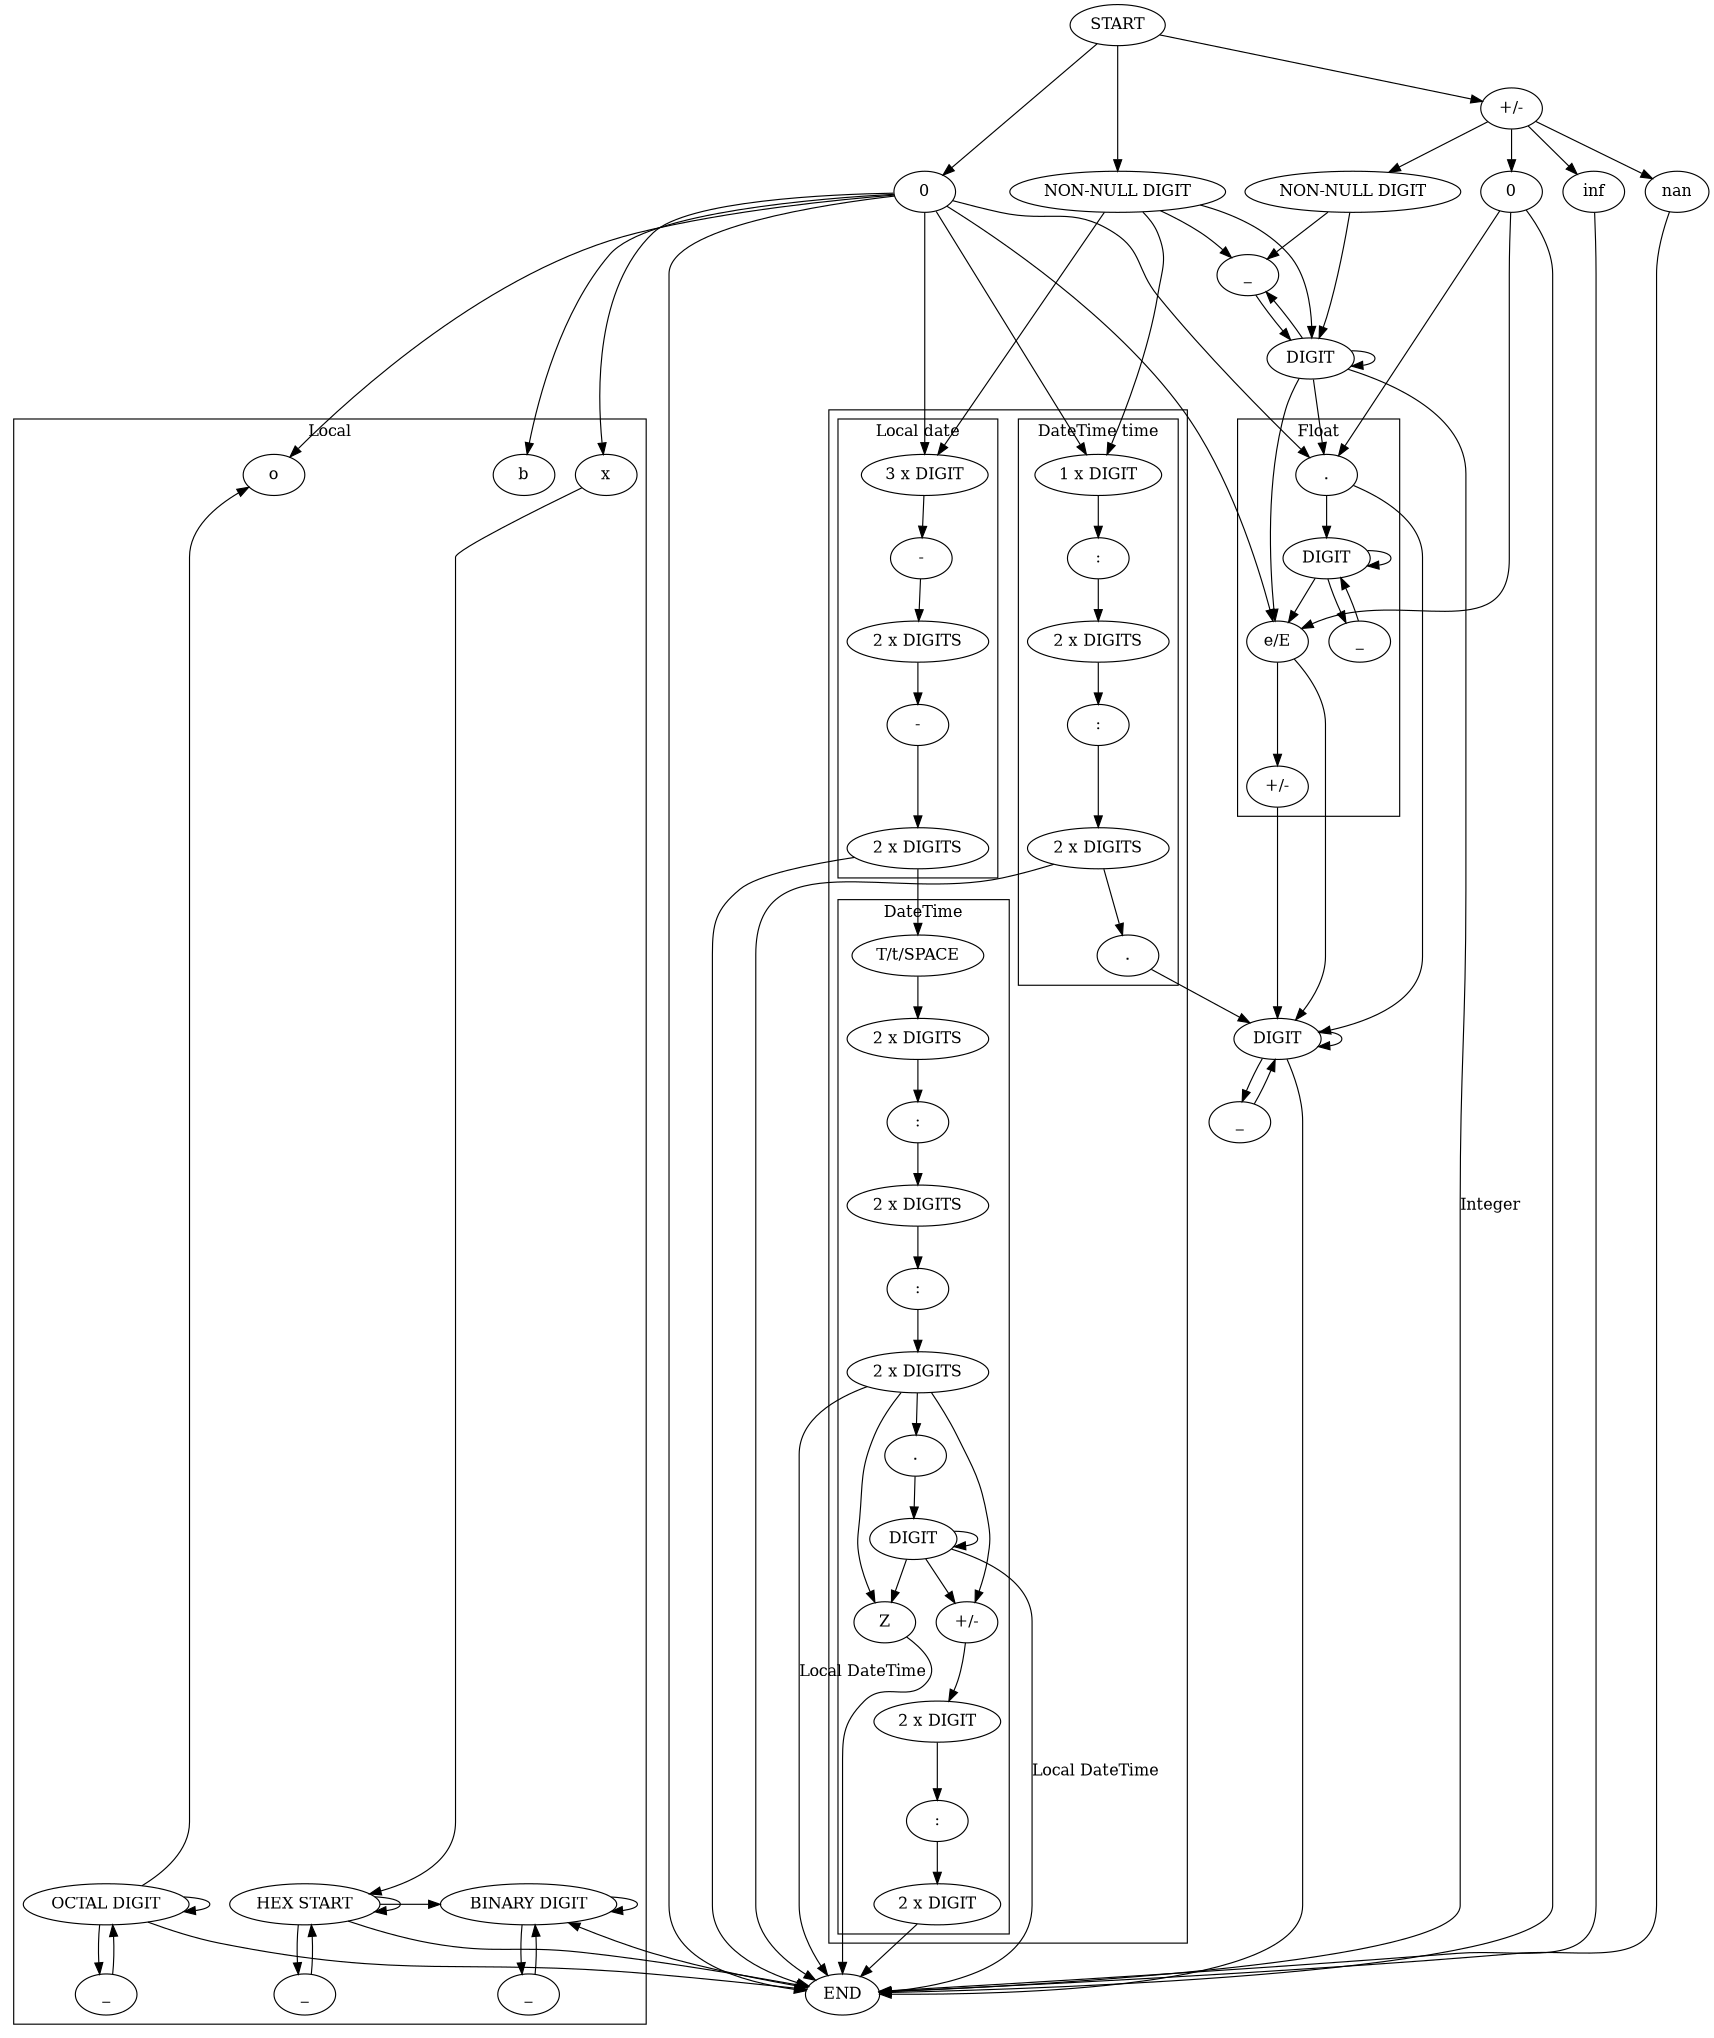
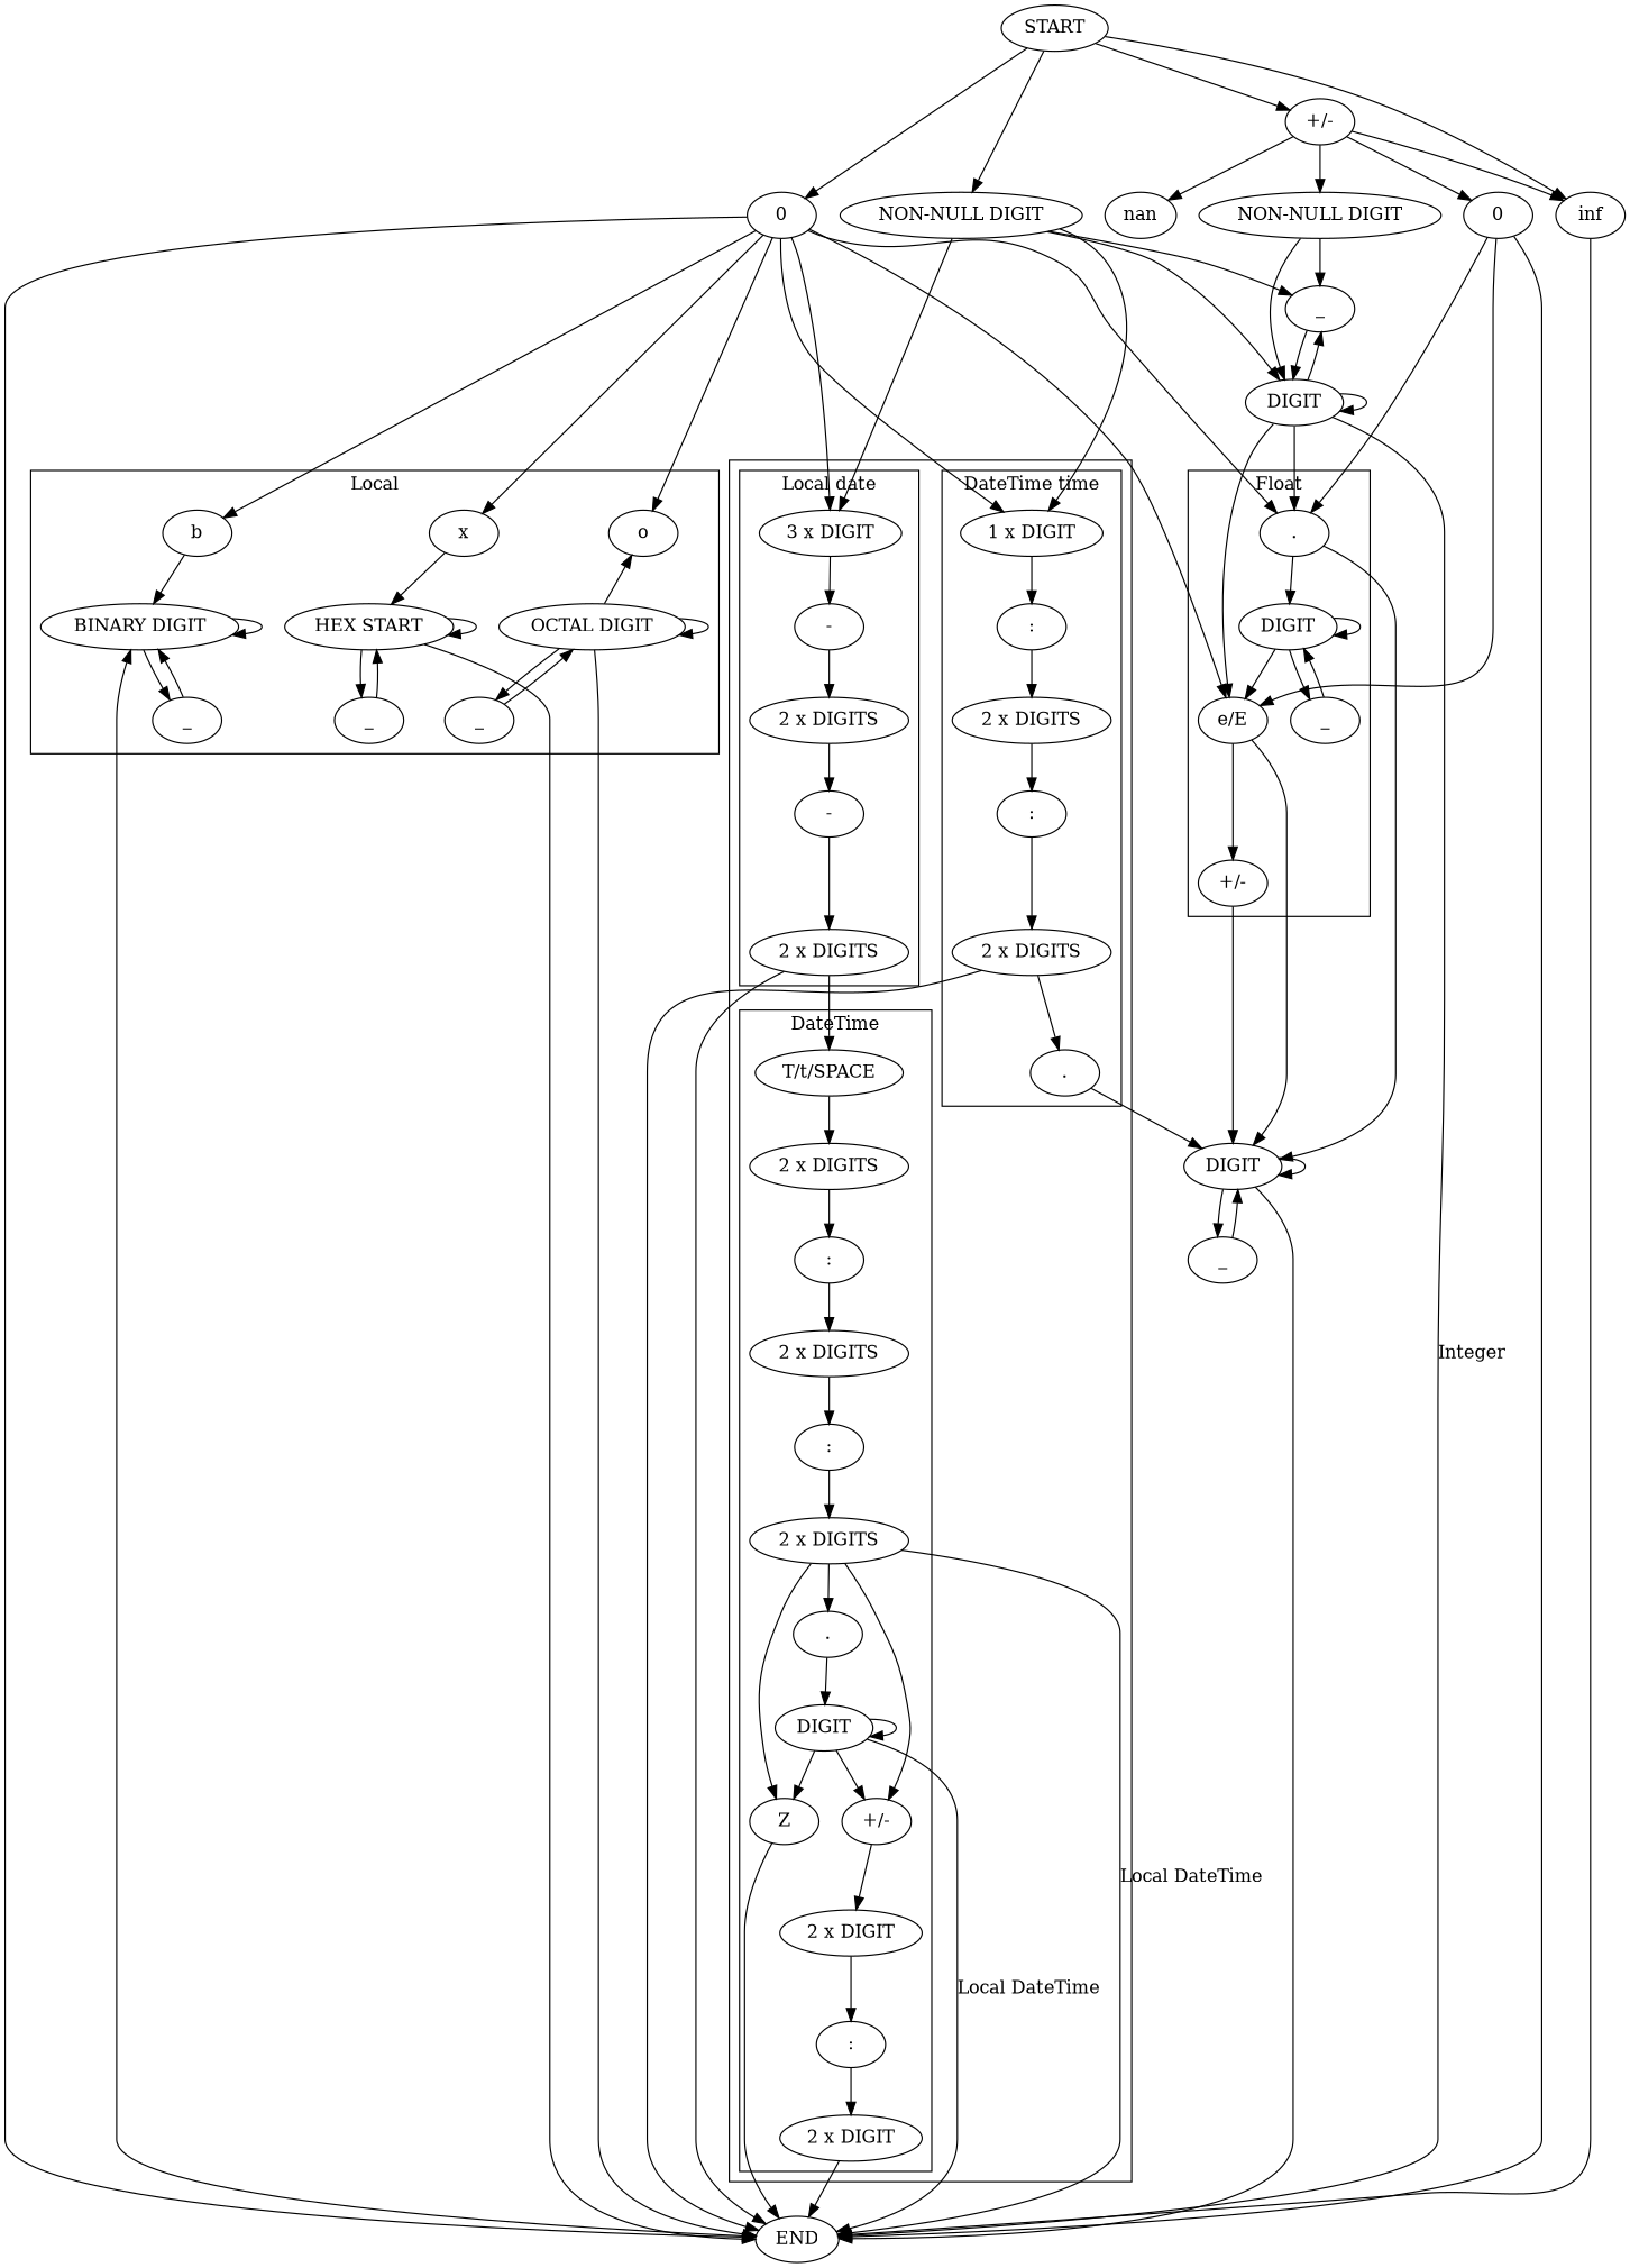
  digraph {
    newrank=true
    splines=spline
    n1 [label="NON-NULL DIGIT"]
    n2 [label="NON-NULL DIGIT"]
    n3 [label=0]
    0
    inf
    nan
    "."
    "3 x DIGIT"
    "1 x DIGIT"
    x
    o
    b
    n13 [label="2 x DIGITS"]
    n14 [label="-"]
    n15 [label="2 x DIGITS"]
    n16 [label="-"]
    n17 [label="2 x DIGITS"]
    n18 [label=":"]
    n19 [label="2 x DIGITS"]
    n20 [label="."]
    n21 [label=":"]
    n22 [label="2 x DIGITS"]
    n23 [label=":"]
    n24 [label="T/t/SPACE"]
    n25 [label="2 x DIGITS"]
    n26 [label=":"]
    n27 [label="2 x DIGITS"]
    n28 [label="."]
    n29 [label="+/-"]
    Z
    n31 [label=DIGIT]
    n32 [label="2 x DIGIT"]
    n33 [label=":"]
    n34 [label="2 x DIGIT"]
    n35 [label=DIGIT]
    n36 [label=_]
    n37 [label="e/E"]
    n38 [label="+/-"]
    n39 [label="HEX START"]
    n40 [label="OCTAL DIGIT"]
    n41 [label="BINARY DIGIT"]
    n42 [label=_]
    n43 [label=_]
    n44 [label=_]
    n45 [label=_]
    DIGIT
    END
    n48 [label=DIGIT]
    n49 [label=_]
    n50 [label="+/-"]
    START
    subgraph sub_1 {
      rank=same
      n1
      n2
      n3
      0
      inf
      nan
    }
    subgraph sub_2 {
      rank=same
      "."
      "3 x DIGIT"
      "1 x DIGIT"
      x
      o
      b
    }
    subgraph cluster_3 {
      subgraph cluster_4 {
        label="Local date"
        "3 x DIGIT"
        n13
        n14
        n15
        n16
      }
      subgraph cluster_5 {
        label="DateTime time"
        "1 x DIGIT"
        n17
        n18
        n19
        n20
        n21
      }
      subgraph cluster_6 {
        label=DateTime
        n22
        n23
        n24
        n25
        n26
        n27
        n28
        n29
        Z
        n31
        n32
        n33
        n34
      }
    }
    subgraph cluster_7 {
      label=Float
      "."
      n35
      n36
      n37
      n38
    }
    subgraph cluster_8 {
      label=Local
      x
      o
      b
      n42
      n43
      n44
      subgraph sub_9 {
        label=Encodings
        rank=same
        n39
        n40
        n41
      }
    }
    n1 -> n45
    n1 -> DIGIT
    n2 -> "3 x DIGIT"
    n2 -> "1 x DIGIT"
    n2 -> n45
    n2 -> DIGIT
    n3 -> "."
    n3 -> n37
    n3 -> END
    0 -> "."
    0 -> "3 x DIGIT"
    0 -> "1 x DIGIT"
    0 -> x
    0 -> o
    0 -> b
    0 -> n37
    0 -> END
    inf -> END
-   nan -> END
    "." -> n35
    "." -> n48
    "3 x DIGIT" -> n16
    "1 x DIGIT" -> n21
    x -> n39
-   n39 -> n41
+   b -> n41
    n13 -> n14
    n14 -> n15
    n15 -> n24
    n15 -> END
    n16 -> n13
    n17 -> n18
    n18 -> n19
    n19 -> n20
    n19 -> END
    n20 -> n48
    n21 -> n17
    n22 -> n23
    n23 -> n25
    n24 -> n22
    n25 -> n26
    n26 -> n27
    n27 -> n28
    n27 -> n29
    n27 -> Z
    n27 -> END [label="Local DateTime"]
    n28 -> n31
    n29 -> n32
    Z -> END
    n31 -> n29
    n31 -> Z
    n31 -> n31
    n31 -> END [label="Local DateTime"]
    n32 -> n33
    n33 -> n34
    n34 -> END
    n35 -> n35
    n35 -> n36
    n35 -> n37
    n36 -> n35
    n37 -> n38
    n37 -> n48
    n38 -> n48
    n39 -> n39
    n39 -> n42
    n39 -> END
    n40 -> o
    n40 -> n40
    n40 -> n43
    n40 -> END
    n41 -> n41
    n41 -> n44
    n42 -> n39
    n43 -> n40
    n44 -> n41
    n45 -> DIGIT
    DIGIT -> "."
    DIGIT -> n37
    DIGIT -> n45
    DIGIT -> DIGIT
    DIGIT -> END [label=Integer]
    END -> n41
    n48 -> END
    n48 -> n48
    n48 -> n49
    n49 -> n48
    n50 -> n1
    n50 -> n3
    n50 -> inf
    n50 -> nan
    START -> n2
    START -> 0
+   START -> inf
    START -> n50
  }
